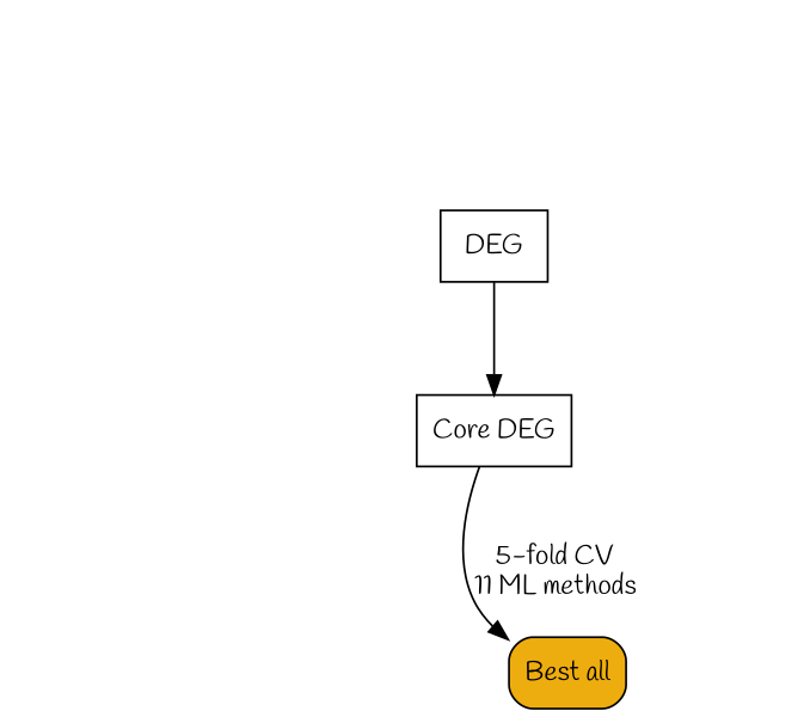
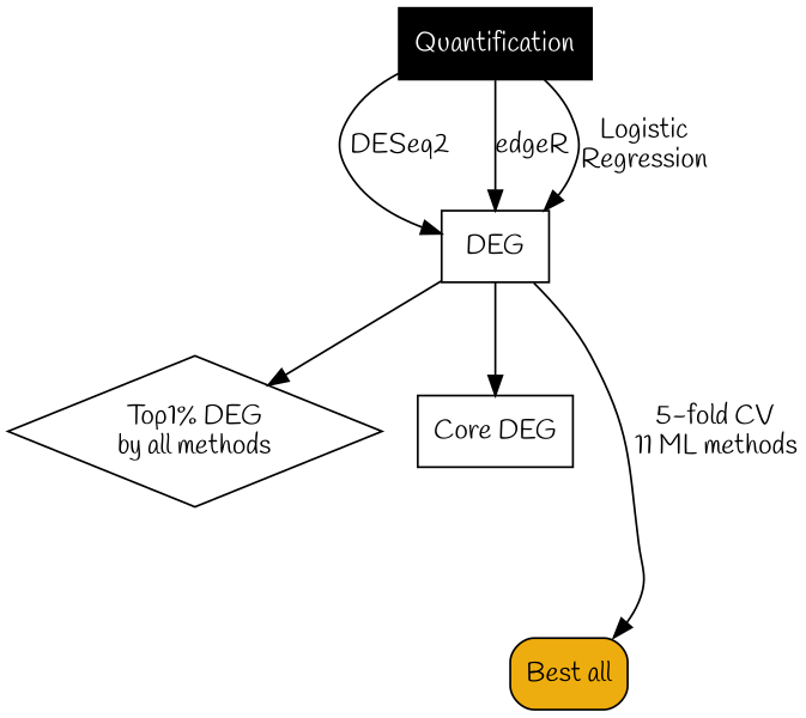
  digraph {
    node [color=black fontcolor=black fontname=Handlee shape=rect]
    edge [color=black fontcolor=black fontname=Handlee]
+   n1 [fontcolor=white label=Quantification style=filled]
    n2 [label=DEG]
+   n3 [label="Top1% DEG\nby all methods" shape=diamond]
    n4 [label="Core DEG"]
    n5 [fillcolor=darkgoldenrod2 label="Best all" style="rounded,filled"]
+   n1 -> n2 [label=DESeq2]
+   n1 -> n2 [label=edgeR]
+   n1 -> n2 [label="Logistic\nRegression"]
+   n2 -> n3
    n2 -> n4
-   n4 -> n5 [label="5-fold CV\n11 ML methods"]
+   n2 -> n5 [label="5-fold CV\n11 ML methods"]
  }
